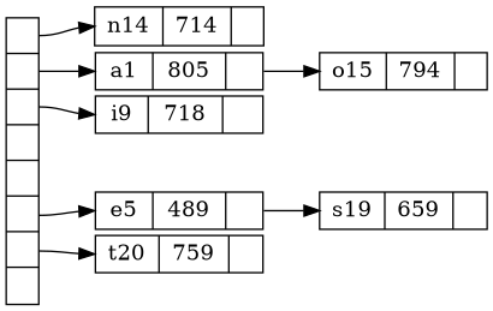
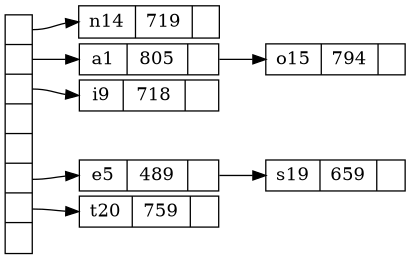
  digraph {
    nodesep=.05
    rankdir=LR
    node [shape=record]
    edge [headport=n tailport=p]
    n1 [height=2.5 label="<f0> |<f1> |<f2> |<f3> |<f4> |<f5> |<f6> | " width=.1]
-   n2 [height=.1 label="{<n> n14 | 714 |<p> }" width=1.5]
+   n2 [height=.1 label="{<n> n14 | 719 |<p> }" width=1.5]
    n3 [height=.1 label="{<n> a1 | 805 |<p> }" width=1.5]
    n4 [height=.1 label="{<n> i9 | 718 |<p> }" width=1.5]
    n5 [height=.1 label="{<n> e5 | 489 |<p> }" width=1.5]
    n6 [height=.1 label="{<n> t20 | 759 |<p> }" width=1.5]
    n7 [height=.1 label="{<n> o15 | 794 |<p> }" width=1.5]
    n8 [height=.1 label="{<n> s19 | 659 |<p> }" width=1.5]
    n1 -> n2 [tailport=f0]
    n1 -> n3 [tailport=f1]
    n1 -> n4 [tailport=f2]
    n1 -> n5 [tailport=f5]
    n1 -> n6 [tailport=f6]
    n3 -> n7
    n5 -> n8
  }
